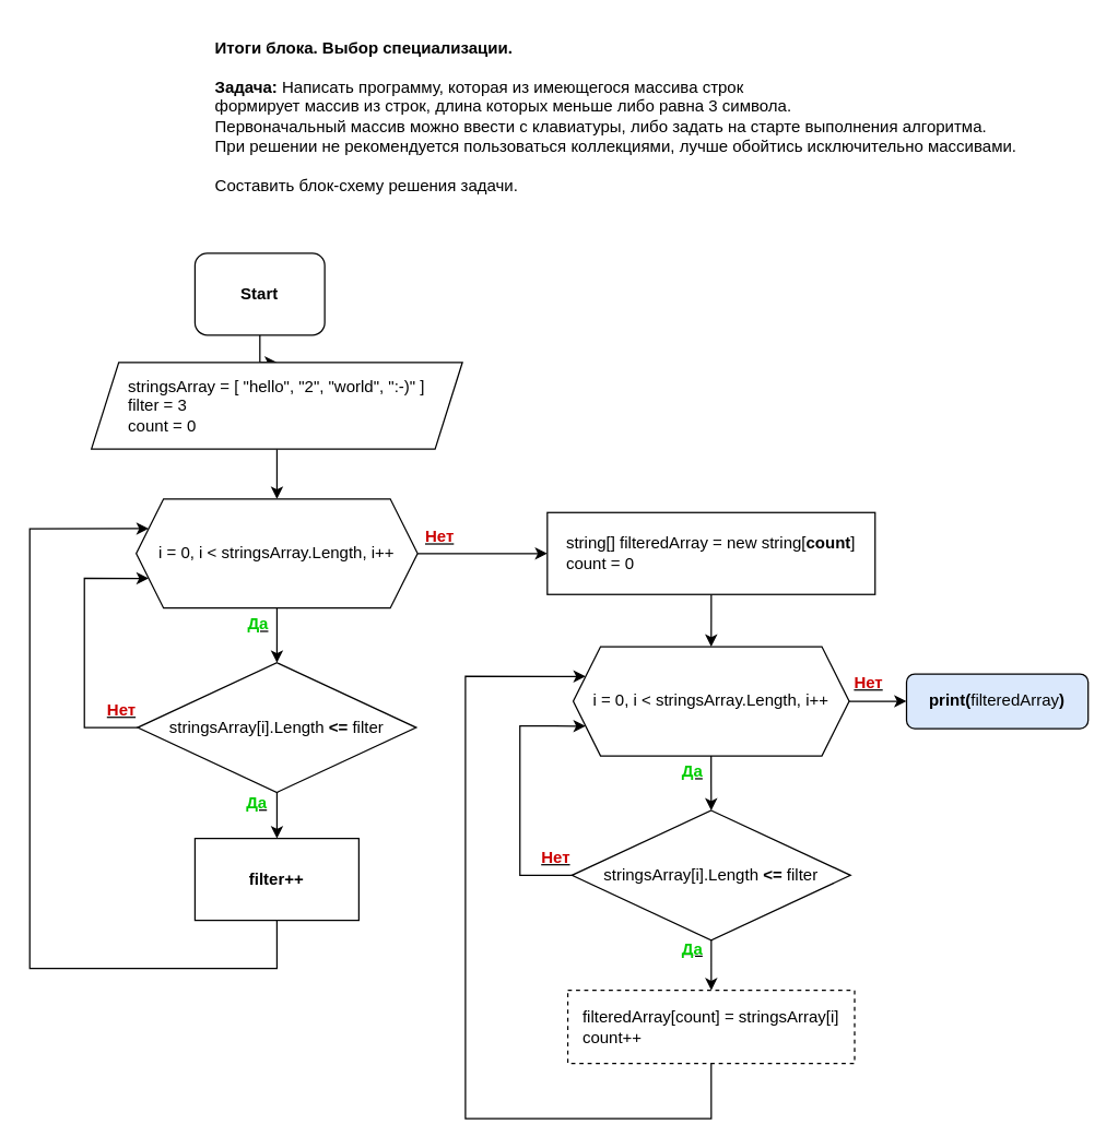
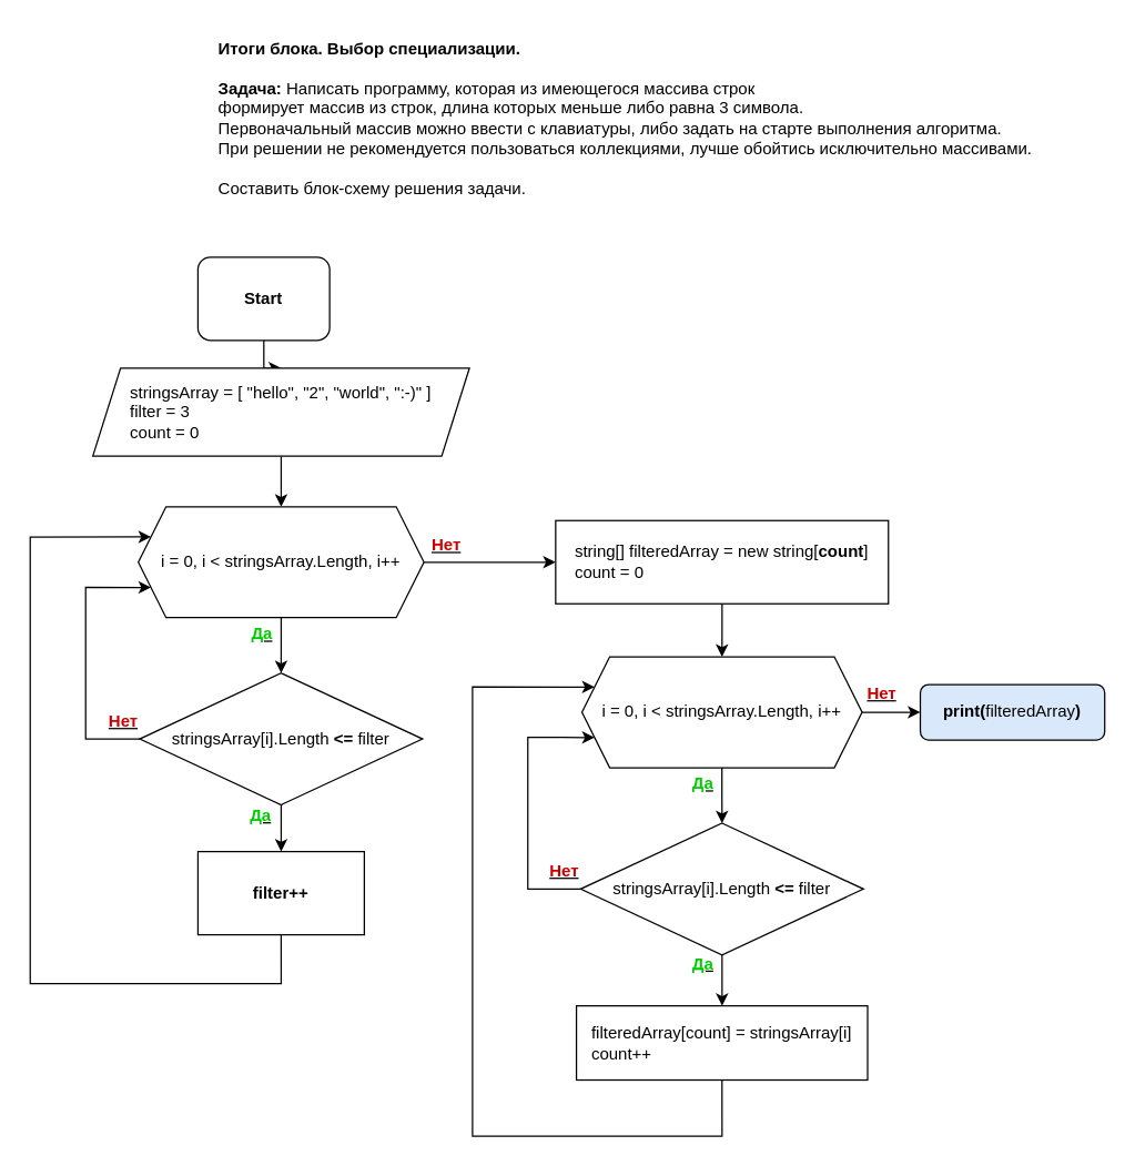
  <mxCell id="0" />
  <mxCell id="1" parent="0" />
  <mxCell id="2" value="&lt;b&gt;Итоги блока. Выбор специализации.&lt;br&gt;&amp;nbsp;&lt;/b&gt;&lt;br&gt;&lt;div style=&quot;&quot;&gt;&lt;b&gt;Задача:&amp;nbsp;&lt;/b&gt;&lt;span style=&quot;background-color: initial;&quot;&gt;Написать программу, которая из имеющегося массива строк&lt;/span&gt;&lt;/div&gt;&lt;div style=&quot;&quot;&gt;формирует массив из строк, длина которых меньше либо равна 3 символа.&lt;/div&gt;&lt;div style=&quot;&quot;&gt;Первоначальный массив можно ввести с клавиатуры, либо задать на старте выполнения алгоритма.&lt;/div&gt;&lt;div style=&quot;&quot;&gt;При решении не рекомендуется пользоваться коллекциями, лучше обойтись исключительно массивами.&lt;/div&gt;&lt;div&gt;&lt;br&gt;&lt;/div&gt;&lt;div&gt;Составить блок-схему решения задачи.&lt;br&gt;&lt;/div&gt;" style="text;html=1;align=left;verticalAlign=middle;resizable=0;points=[];autosize=1;strokeColor=none;fillColor=none;" vertex="1" parent="1"><mxGeometry x="155" y="20" width="610" height="130" as="geometry" /></mxCell>
  <mxCell id="3" value="" style="edgeStyle=orthogonalEdgeStyle;rounded=0;orthogonalLoop=1;jettySize=auto;html=1;" edge="1" parent="1" source="4" target="7"><mxGeometry relative="1" as="geometry" /></mxCell>
  <mxCell id="4" value="&lt;b&gt;Start&lt;/b&gt;" style="rounded=1;whiteSpace=wrap;html=1;fontSize=12;glass=0;strokeWidth=1;shadow=0;" vertex="1" parent="1"><mxGeometry x="141.97" y="185" width="95" height="60" as="geometry" /></mxCell>
  <mxCell id="5" value="&lt;b&gt;print(&lt;/b&gt;filteredArray&lt;b&gt;)&lt;/b&gt;" style="rounded=1;whiteSpace=wrap;html=1;fontSize=12;glass=0;strokeWidth=1;shadow=0;fillColor=#dae8fc;" vertex="1" parent="1"><mxGeometry x="662.97" y="493.24" width="133" height="40" as="geometry" /></mxCell>
  <mxCell id="6" value="" style="edgeStyle=orthogonalEdgeStyle;rounded=0;orthogonalLoop=1;jettySize=auto;html=1;" edge="1" parent="1" source="7" target="14"><mxGeometry relative="1" as="geometry" /></mxCell>
  <mxCell id="7" value="&lt;div style=&quot;text-align: justify;&quot;&gt;&lt;span style=&quot;background-color: initial;&quot;&gt;stringsArray =&amp;nbsp;&lt;/span&gt;[ &quot;hello&quot;, &quot;2&quot;, &quot;world&quot;, &quot;:-)&quot; ]&lt;/div&gt;&lt;div style=&quot;text-align: justify;&quot;&gt;&lt;span style=&quot;background-color: initial;&quot;&gt;filter = 3&lt;/span&gt;&lt;br&gt;&lt;/div&gt;&lt;div style=&quot;text-align: justify;&quot;&gt;&lt;span style=&quot;background-color: initial;&quot;&gt;count = 0&lt;/span&gt;&lt;br&gt;&lt;/div&gt;" style="shape=parallelogram;perimeter=parallelogramPerimeter;whiteSpace=wrap;html=1;fixedSize=1;" vertex="1" parent="1"><mxGeometry x="66.16" y="265" width="271.62" height="63.5" as="geometry" /></mxCell>
  <mxCell id="8" style="edgeStyle=orthogonalEdgeStyle;rounded=0;orthogonalLoop=1;jettySize=auto;html=1;entryX=0;entryY=0.25;entryDx=0;entryDy=0;exitX=0.5;exitY=1;exitDx=0;exitDy=0;" edge="1" parent="1" source="17" target="14"><mxGeometry relative="1" as="geometry"><Array as="points"><mxPoint x="201.97" y="709" /><mxPoint x="20.97" y="709" /><mxPoint x="20.97" y="387" /></Array></mxGeometry></mxCell>
  <mxCell id="9" style="edgeStyle=orthogonalEdgeStyle;rounded=0;orthogonalLoop=1;jettySize=auto;html=1;entryX=0;entryY=0.75;entryDx=0;entryDy=0;" edge="1" parent="1" source="11" target="14"><mxGeometry relative="1" as="geometry"><Array as="points"><mxPoint x="60.97" y="532.5" /><mxPoint x="60.97" y="423.5" /></Array></mxGeometry></mxCell>
  <mxCell id="10" value="" style="edgeStyle=orthogonalEdgeStyle;rounded=0;orthogonalLoop=1;jettySize=auto;html=1;" edge="1" parent="1" source="11" target="17"><mxGeometry relative="1" as="geometry" /></mxCell>
  <mxCell id="11" value="stringsArray[i].Length&amp;nbsp;&lt;b&gt;&amp;lt;=&lt;/b&gt; filter" style="rhombus;whiteSpace=wrap;html=1;" vertex="1" parent="1"><mxGeometry x="99.97" y="485" width="204" height="95" as="geometry" /></mxCell>
  <mxCell id="12" value="" style="edgeStyle=orthogonalEdgeStyle;rounded=0;orthogonalLoop=1;jettySize=auto;html=1;" edge="1" parent="1" source="14"><mxGeometry relative="1" as="geometry"><mxPoint x="201.97" y="485" as="targetPoint" /></mxGeometry></mxCell>
  <mxCell id="13" value="" style="edgeStyle=orthogonalEdgeStyle;rounded=0;orthogonalLoop=1;jettySize=auto;html=1;" edge="1" parent="1" source="14" target="21"><mxGeometry relative="1" as="geometry" /></mxCell>
  <mxCell id="14" value="i = 0, i &amp;lt; stringsArray.Length, i++" style="shape=hexagon;perimeter=hexagonPerimeter2;whiteSpace=wrap;html=1;fixedSize=1;" vertex="1" parent="1"><mxGeometry x="98.97" y="365" width="206" height="80" as="geometry" /></mxCell>
  <mxCell id="15" value="&lt;b&gt;&lt;u&gt;&lt;font color=&quot;#cc0000&quot;&gt;Нет&lt;/font&gt;&lt;/u&gt;&lt;/b&gt;" style="text;html=1;align=center;verticalAlign=middle;resizable=0;points=[];autosize=1;strokeColor=none;fillColor=none;" vertex="1" parent="1"><mxGeometry x="68.35" y="504.5" width="40" height="30" as="geometry" /></mxCell>
  <mxCell id="16" value="&lt;b&gt;&lt;u&gt;&lt;font color=&quot;#00cc00&quot;&gt;Да&lt;/font&gt;&lt;/u&gt;&lt;/b&gt;" style="text;html=1;align=center;verticalAlign=middle;resizable=0;points=[];autosize=1;strokeColor=none;fillColor=none;" vertex="1" parent="1"><mxGeometry x="166.97" y="572.5" width="40" height="30" as="geometry" /></mxCell>
  <mxCell id="17" value="&lt;b&gt;filter++&lt;/b&gt;" style="rounded=0;whiteSpace=wrap;html=1;" vertex="1" parent="1"><mxGeometry x="141.97" y="613.74" width="120" height="60" as="geometry" /></mxCell>
  <mxCell id="18" value="&lt;b&gt;&lt;u&gt;&lt;font color=&quot;#00cc00&quot;&gt;Да&lt;/font&gt;&lt;/u&gt;&lt;/b&gt;" style="text;html=1;align=center;verticalAlign=middle;resizable=0;points=[];autosize=1;strokeColor=none;fillColor=none;" vertex="1" parent="1"><mxGeometry x="167.97" y="442" width="40" height="30" as="geometry" /></mxCell>
  <mxCell id="19" value="&lt;b&gt;&lt;u&gt;&lt;font color=&quot;#cc0000&quot;&gt;Нет&lt;/font&gt;&lt;/u&gt;&lt;/b&gt;" style="text;html=1;align=center;verticalAlign=middle;resizable=0;points=[];autosize=1;strokeColor=none;fillColor=none;" vertex="1" parent="1"><mxGeometry x="300.97" y="378" width="40" height="30" as="geometry" /></mxCell>
  <mxCell id="20" style="edgeStyle=orthogonalEdgeStyle;rounded=0;orthogonalLoop=1;jettySize=auto;html=1;entryX=0.5;entryY=0;entryDx=0;entryDy=0;" edge="1" parent="1" source="21" target="28"><mxGeometry relative="1" as="geometry" /></mxCell>
  <mxCell id="21" value="&lt;span style=&quot;text-align: justify; background-color: initial;&quot;&gt;string[] filteredArray = new string[&lt;b&gt;count&lt;/b&gt;]&lt;/span&gt;&lt;br&gt;&lt;div style=&quot;border-color: var(--border-color); text-align: justify;&quot;&gt;count = 0&lt;br&gt;&lt;/div&gt;" style="rounded=0;whiteSpace=wrap;html=1;" vertex="1" parent="1"><mxGeometry x="399.96" y="375" width="240" height="60" as="geometry" /></mxCell>
  <mxCell id="22" style="edgeStyle=orthogonalEdgeStyle;rounded=0;orthogonalLoop=1;jettySize=auto;html=1;entryX=0;entryY=0.25;entryDx=0;entryDy=0;exitX=0.5;exitY=1;exitDx=0;exitDy=0;" edge="1" parent="1" source="31" target="28"><mxGeometry relative="1" as="geometry"><Array as="points"><mxPoint x="519.97" y="819" /><mxPoint x="339.97" y="819" /><mxPoint x="339.97" y="495" /></Array></mxGeometry></mxCell>
  <mxCell id="23" style="edgeStyle=orthogonalEdgeStyle;rounded=0;orthogonalLoop=1;jettySize=auto;html=1;entryX=0;entryY=0.75;entryDx=0;entryDy=0;" edge="1" parent="1" source="25" target="28"><mxGeometry relative="1" as="geometry"><Array as="points"><mxPoint x="379.94" y="640.74" /><mxPoint x="379.94" y="531.74" /></Array></mxGeometry></mxCell>
  <mxCell id="24" value="" style="edgeStyle=orthogonalEdgeStyle;rounded=0;orthogonalLoop=1;jettySize=auto;html=1;" edge="1" parent="1" source="25" target="31"><mxGeometry relative="1" as="geometry" /></mxCell>
  <mxCell id="25" value="stringsArray[i].Length&amp;nbsp;&lt;b&gt;&amp;lt;=&lt;/b&gt; filter" style="rhombus;whiteSpace=wrap;html=1;" vertex="1" parent="1"><mxGeometry x="417.96" y="593.24" width="204" height="95" as="geometry" /></mxCell>
  <mxCell id="26" value="" style="edgeStyle=orthogonalEdgeStyle;rounded=0;orthogonalLoop=1;jettySize=auto;html=1;" edge="1" parent="1" source="28" target="25"><mxGeometry relative="1" as="geometry" /></mxCell>
  <mxCell id="27" value="" style="edgeStyle=orthogonalEdgeStyle;rounded=0;orthogonalLoop=1;jettySize=auto;html=1;" edge="1" parent="1" source="28" target="5"><mxGeometry relative="1" as="geometry" /></mxCell>
  <mxCell id="28" value="i = 0, i &amp;lt; stringsArray.Length, i++" style="shape=hexagon;perimeter=hexagonPerimeter2;whiteSpace=wrap;html=1;fixedSize=1;" vertex="1" parent="1"><mxGeometry x="418.94" y="473.24" width="202.03" height="80" as="geometry" /></mxCell>
  <mxCell id="29" value="&lt;b&gt;&lt;u&gt;&lt;font color=&quot;#cc0000&quot;&gt;Нет&lt;/font&gt;&lt;/u&gt;&lt;/b&gt;" style="text;html=1;align=center;verticalAlign=middle;resizable=0;points=[];autosize=1;strokeColor=none;fillColor=none;" vertex="1" parent="1"><mxGeometry x="385.94" y="612.74" width="40" height="30" as="geometry" /></mxCell>
  <mxCell id="30" value="&lt;b&gt;&lt;u&gt;&lt;font color=&quot;#00cc00&quot;&gt;Да&lt;/font&gt;&lt;/u&gt;&lt;/b&gt;" style="text;html=1;align=center;verticalAlign=middle;resizable=0;points=[];autosize=1;strokeColor=none;fillColor=none;" vertex="1" parent="1"><mxGeometry x="485.96" y="679.74" width="40" height="30" as="geometry" /></mxCell>
- <mxCell id="31" value="filteredArray[count] = stringsArray[i]&lt;br style=&quot;border-color: var(--border-color);&quot;&gt;&lt;div style=&quot;border-color: var(--border-color); text-align: justify;&quot;&gt;count++&lt;br&gt;&lt;/div&gt;" style="rounded=0;whiteSpace=wrap;html=1;dashed=1;" vertex="1" parent="1"><mxGeometry x="414.96" y="725" width="210" height="53.5" as="geometry" /></mxCell>
+ <mxCell id="31" value="filteredArray[count] = stringsArray[i]&lt;br style=&quot;border-color: var(--border-color);&quot;&gt;&lt;div style=&quot;border-color: var(--border-color); text-align: justify;&quot;&gt;count++&lt;br&gt;&lt;/div&gt;" style="rounded=0;whiteSpace=wrap;html=1;" vertex="1" parent="1"><mxGeometry x="414.96" y="725" width="210" height="53.5" as="geometry" /></mxCell>
  <mxCell id="32" value="&lt;b&gt;&lt;u&gt;&lt;font color=&quot;#00cc00&quot;&gt;Да&lt;/font&gt;&lt;/u&gt;&lt;/b&gt;" style="text;html=1;align=center;verticalAlign=middle;resizable=0;points=[];autosize=1;strokeColor=none;fillColor=none;" vertex="1" parent="1"><mxGeometry x="485.96" y="550" width="40" height="30" as="geometry" /></mxCell>
  <mxCell id="33" value="&lt;b&gt;&lt;u&gt;&lt;font color=&quot;#cc0000&quot;&gt;Нет&lt;/font&gt;&lt;/u&gt;&lt;/b&gt;" style="text;html=1;align=center;verticalAlign=middle;resizable=0;points=[];autosize=1;strokeColor=none;fillColor=none;" vertex="1" parent="1"><mxGeometry x="614.97" y="485" width="40" height="30" as="geometry" /></mxCell>
